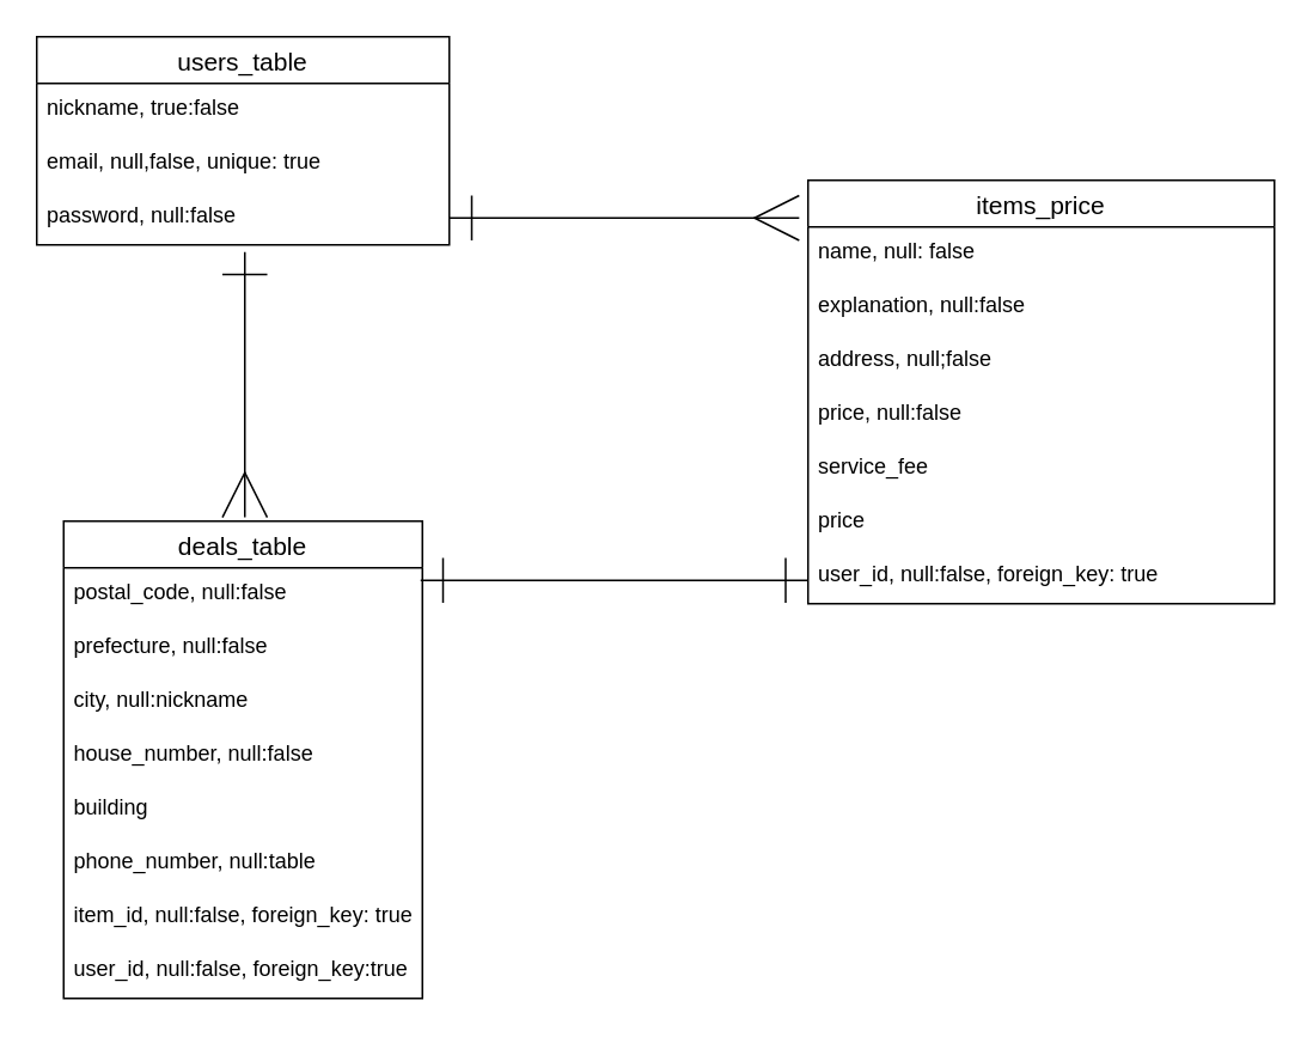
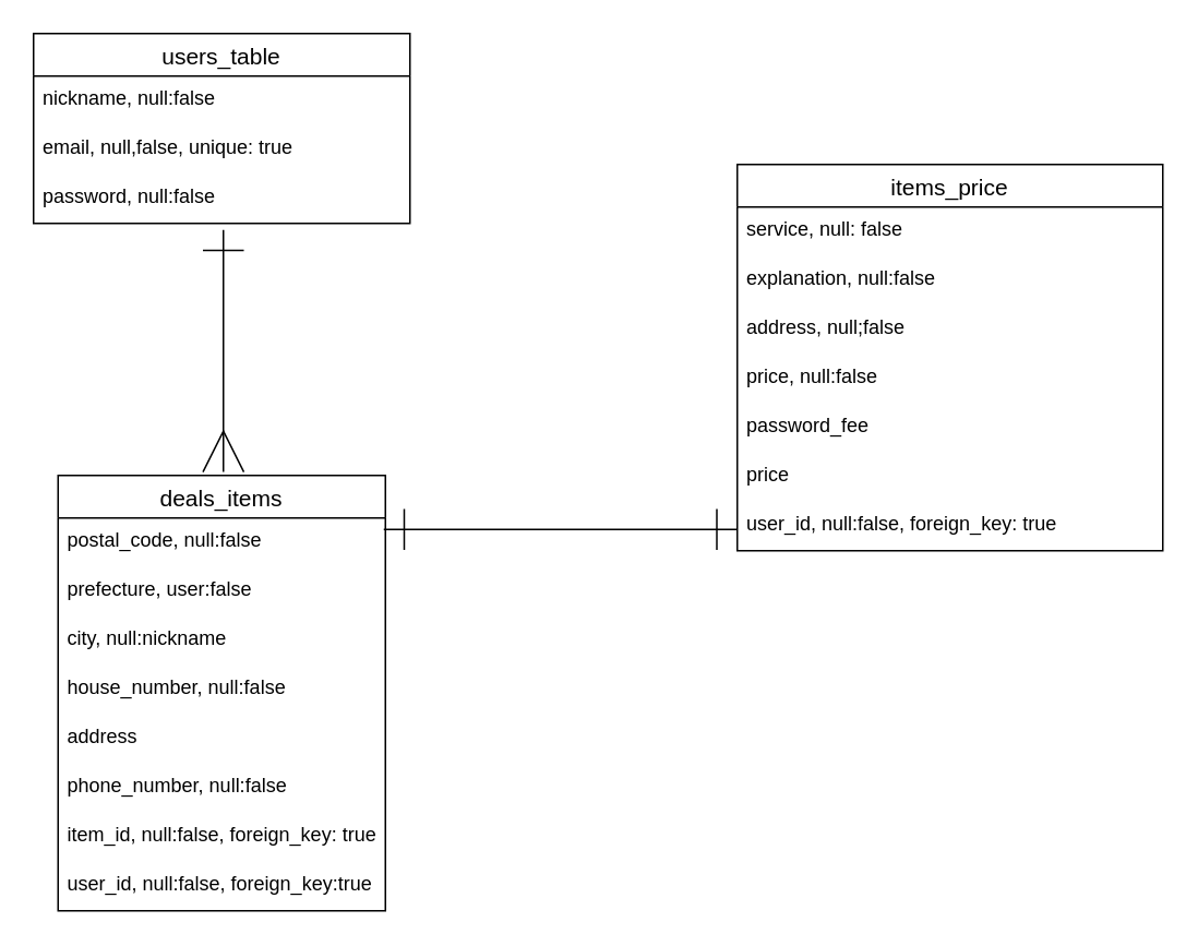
  <mxCell id="0" />
  <mxCell id="1" parent="0" />
  <mxCell id="2" value="users_table" style="swimlane;fontStyle=0;childLayout=stackLayout;horizontal=1;startSize=26;horizontalStack=0;resizeParent=1;resizeParentMax=0;resizeLast=0;collapsible=1;marginBottom=0;align=center;fontSize=14;labelBackgroundColor=default;" parent="1" vertex="1"><mxGeometry x="20" y="20" width="230" height="116" as="geometry"><mxRectangle x="10" y="240" width="50" height="26" as="alternateBounds" /></mxGeometry></mxCell>
- <mxCell id="3" value="nickname, true:false" style="text;strokeColor=none;fillColor=none;spacingLeft=4;spacingRight=4;overflow=hidden;rotatable=0;points=[[0,0.5],[1,0.5]];portConstraint=eastwest;fontSize=12;" parent="2" vertex="1"><mxGeometry y="26" width="230" height="30" as="geometry" /></mxCell>
+ <mxCell id="3" value="nickname, null:false" style="text;strokeColor=none;fillColor=none;spacingLeft=4;spacingRight=4;overflow=hidden;rotatable=0;points=[[0,0.5],[1,0.5]];portConstraint=eastwest;fontSize=12;" parent="2" vertex="1"><mxGeometry y="26" width="230" height="30" as="geometry" /></mxCell>
  <mxCell id="4" value="email, null,false, unique: true" style="text;strokeColor=none;fillColor=none;spacingLeft=4;spacingRight=4;overflow=hidden;rotatable=0;points=[[0,0.5],[1,0.5]];portConstraint=eastwest;fontSize=12;" parent="2" vertex="1"><mxGeometry y="56" width="230" height="30" as="geometry" /></mxCell>
  <mxCell id="5" value="password, null:false" style="text;strokeColor=none;fillColor=none;spacingLeft=4;spacingRight=4;overflow=hidden;rotatable=0;points=[[0,0.5],[1,0.5]];portConstraint=eastwest;fontSize=12;" parent="2" vertex="1"><mxGeometry y="86" width="230" height="30" as="geometry" /></mxCell>
  <mxCell id="6" value="items_price" style="swimlane;fontStyle=0;childLayout=stackLayout;horizontal=1;startSize=26;horizontalStack=0;resizeParent=1;resizeParentMax=0;resizeLast=0;collapsible=1;marginBottom=0;align=center;fontSize=14;labelBackgroundColor=default;" parent="1" vertex="1"><mxGeometry x="450" y="100" width="260" height="236" as="geometry" /></mxCell>
- <mxCell id="7" value="name, null: false" style="text;strokeColor=none;fillColor=none;spacingLeft=4;spacingRight=4;overflow=hidden;rotatable=0;points=[[0,0.5],[1,0.5]];portConstraint=eastwest;fontSize=12;labelBackgroundColor=default;" parent="6" vertex="1"><mxGeometry y="26" width="260" height="30" as="geometry" /></mxCell>
+ <mxCell id="7" value="service, null: false" style="text;strokeColor=none;fillColor=none;spacingLeft=4;spacingRight=4;overflow=hidden;rotatable=0;points=[[0,0.5],[1,0.5]];portConstraint=eastwest;fontSize=12;labelBackgroundColor=default;" parent="6" vertex="1"><mxGeometry y="26" width="260" height="30" as="geometry" /></mxCell>
  <mxCell id="8" value="explanation, null:false" style="text;strokeColor=none;fillColor=none;spacingLeft=4;spacingRight=4;overflow=hidden;rotatable=0;points=[[0,0.5],[1,0.5]];portConstraint=eastwest;fontSize=12;labelBackgroundColor=default;" parent="6" vertex="1"><mxGeometry y="56" width="260" height="30" as="geometry" /></mxCell>
  <mxCell id="9" value="address, null;false" style="text;strokeColor=none;fillColor=none;spacingLeft=4;spacingRight=4;overflow=hidden;rotatable=0;points=[[0,0.5],[1,0.5]];portConstraint=eastwest;fontSize=12;labelBackgroundColor=default;" parent="6" vertex="1"><mxGeometry y="86" width="260" height="30" as="geometry" /></mxCell>
  <mxCell id="10" value="price, null:false" style="text;strokeColor=none;fillColor=none;spacingLeft=4;spacingRight=4;overflow=hidden;rotatable=0;points=[[0,0.5],[1,0.5]];portConstraint=eastwest;fontSize=12;labelBackgroundColor=default;" parent="6" vertex="1"><mxGeometry y="116" width="260" height="30" as="geometry" /></mxCell>
- <mxCell id="11" value="service_fee" style="text;strokeColor=none;fillColor=none;spacingLeft=4;spacingRight=4;overflow=hidden;rotatable=0;points=[[0,0.5],[1,0.5]];portConstraint=eastwest;fontSize=12;labelBackgroundColor=default;" parent="6" vertex="1"><mxGeometry y="146" width="260" height="30" as="geometry" /></mxCell>
+ <mxCell id="11" value="password_fee" style="text;strokeColor=none;fillColor=none;spacingLeft=4;spacingRight=4;overflow=hidden;rotatable=0;points=[[0,0.5],[1,0.5]];portConstraint=eastwest;fontSize=12;labelBackgroundColor=default;" parent="6" vertex="1"><mxGeometry y="146" width="260" height="30" as="geometry" /></mxCell>
  <mxCell id="12" value="price" style="text;strokeColor=none;fillColor=none;spacingLeft=4;spacingRight=4;overflow=hidden;rotatable=0;points=[[0,0.5],[1,0.5]];portConstraint=eastwest;fontSize=12;labelBackgroundColor=default;" parent="6" vertex="1"><mxGeometry y="176" width="260" height="30" as="geometry" /></mxCell>
  <mxCell id="13" value="user_id, null:false, foreign_key: true" style="text;strokeColor=none;fillColor=none;spacingLeft=4;spacingRight=4;overflow=hidden;rotatable=0;points=[[0,0.5],[1,0.5]];portConstraint=eastwest;fontSize=12;labelBackgroundColor=default;" vertex="1" parent="6"><mxGeometry y="206" width="260" height="30" as="geometry" /></mxCell>
- <mxCell id="14" value="deals_table" style="swimlane;fontStyle=0;childLayout=stackLayout;horizontal=1;startSize=26;horizontalStack=0;resizeParent=1;resizeParentMax=0;resizeLast=0;collapsible=1;marginBottom=0;align=center;fontSize=14;" vertex="1" parent="1"><mxGeometry x="35" y="290" width="200" height="266" as="geometry" /></mxCell>
+ <mxCell id="14" value="deals_items" style="swimlane;fontStyle=0;childLayout=stackLayout;horizontal=1;startSize=26;horizontalStack=0;resizeParent=1;resizeParentMax=0;resizeLast=0;collapsible=1;marginBottom=0;align=center;fontSize=14;" vertex="1" parent="1"><mxGeometry x="35" y="290" width="200" height="266" as="geometry" /></mxCell>
  <mxCell id="15" value="postal_code, null:false" style="text;strokeColor=none;fillColor=none;spacingLeft=4;spacingRight=4;overflow=hidden;rotatable=0;points=[[0,0.5],[1,0.5]];portConstraint=eastwest;fontSize=12;" vertex="1" parent="14"><mxGeometry y="26" width="200" height="30" as="geometry" /></mxCell>
- <mxCell id="16" value="prefecture, null:false" style="text;strokeColor=none;fillColor=none;spacingLeft=4;spacingRight=4;overflow=hidden;rotatable=0;points=[[0,0.5],[1,0.5]];portConstraint=eastwest;fontSize=12;" vertex="1" parent="14"><mxGeometry y="56" width="200" height="30" as="geometry" /></mxCell>
+ <mxCell id="16" value="prefecture, user:false" style="text;strokeColor=none;fillColor=none;spacingLeft=4;spacingRight=4;overflow=hidden;rotatable=0;points=[[0,0.5],[1,0.5]];portConstraint=eastwest;fontSize=12;" vertex="1" parent="14"><mxGeometry y="56" width="200" height="30" as="geometry" /></mxCell>
  <mxCell id="17" value="city, null:nickname" style="text;strokeColor=none;fillColor=none;spacingLeft=4;spacingRight=4;overflow=hidden;rotatable=0;points=[[0,0.5],[1,0.5]];portConstraint=eastwest;fontSize=12;" vertex="1" parent="14"><mxGeometry y="86" width="200" height="30" as="geometry" /></mxCell>
  <mxCell id="18" value="house_number, null:false" style="text;strokeColor=none;fillColor=none;spacingLeft=4;spacingRight=4;overflow=hidden;rotatable=0;points=[[0,0.5],[1,0.5]];portConstraint=eastwest;fontSize=12;" vertex="1" parent="14"><mxGeometry y="116" width="200" height="30" as="geometry" /></mxCell>
- <mxCell id="19" value="building" style="text;strokeColor=none;fillColor=none;spacingLeft=4;spacingRight=4;overflow=hidden;rotatable=0;points=[[0,0.5],[1,0.5]];portConstraint=eastwest;fontSize=12;" vertex="1" parent="14"><mxGeometry y="146" width="200" height="30" as="geometry" /></mxCell>
- <mxCell id="20" value="phone_number, null:table" style="text;strokeColor=none;fillColor=none;spacingLeft=4;spacingRight=4;overflow=hidden;rotatable=0;points=[[0,0.5],[1,0.5]];portConstraint=eastwest;fontSize=12;" vertex="1" parent="14"><mxGeometry y="176" width="200" height="30" as="geometry" /></mxCell>
+ <mxCell id="19" value="address" style="text;strokeColor=none;fillColor=none;spacingLeft=4;spacingRight=4;overflow=hidden;rotatable=0;points=[[0,0.5],[1,0.5]];portConstraint=eastwest;fontSize=12;" vertex="1" parent="14"><mxGeometry y="146" width="200" height="30" as="geometry" /></mxCell>
+ <mxCell id="20" value="phone_number, null:false" style="text;strokeColor=none;fillColor=none;spacingLeft=4;spacingRight=4;overflow=hidden;rotatable=0;points=[[0,0.5],[1,0.5]];portConstraint=eastwest;fontSize=12;" vertex="1" parent="14"><mxGeometry y="176" width="200" height="30" as="geometry" /></mxCell>
  <mxCell id="21" value="item_id, null:false, foreign_key: true" style="text;strokeColor=none;fillColor=none;spacingLeft=4;spacingRight=4;overflow=hidden;rotatable=0;points=[[0,0.5],[1,0.5]];portConstraint=eastwest;fontSize=12;" vertex="1" parent="14"><mxGeometry y="206" width="200" height="30" as="geometry" /></mxCell>
  <mxCell id="22" value="user_id, null:false, foreign_key:true" style="text;strokeColor=none;fillColor=none;spacingLeft=4;spacingRight=4;overflow=hidden;rotatable=0;points=[[0,0.5],[1,0.5]];portConstraint=eastwest;fontSize=12;" vertex="1" parent="14"><mxGeometry y="236" width="200" height="30" as="geometry" /></mxCell>
- <mxCell id="23" style="edgeStyle=none;html=1;exitX=1;exitY=0.5;exitDx=0;exitDy=0;entryX=-0.019;entryY=0.089;entryDx=0;entryDy=0;entryPerimeter=0;fontSize=20;endSize=23;rounded=0;endArrow=ERmany;endFill=0;startArrow=ERone;startFill=0;strokeWidth=1;startSize=23;" edge="1" parent="1" source="5" target="6"><mxGeometry relative="1" as="geometry" /></mxCell>
  <mxCell id="24" style="edgeStyle=none;rounded=0;html=1;exitX=0;exitY=0.5;exitDx=0;exitDy=0;fontSize=20;startArrow=ERone;startFill=0;endArrow=ERone;endFill=0;endSize=23;entryX=0.995;entryY=0.233;entryDx=0;entryDy=0;entryPerimeter=0;startSize=23;" edge="1" parent="1" target="15"><mxGeometry relative="1" as="geometry"><mxPoint x="238" y="321" as="targetPoint" /><mxPoint x="450" y="323" as="sourcePoint" /></mxGeometry></mxCell>
  <mxCell id="25" style="edgeStyle=none;rounded=0;html=1;entryX=0.09;entryY=-0.008;entryDx=0;entryDy=0;entryPerimeter=0;fontSize=20;startArrow=ERone;startFill=0;endArrow=ERmany;endFill=0;startSize=23;endSize=23;strokeWidth=1;" edge="1" parent="1"><mxGeometry relative="1" as="geometry"><mxPoint x="136" y="140" as="sourcePoint" /><mxPoint x="136" y="287.872" as="targetPoint" /><Array as="points"><mxPoint x="136" y="210" /></Array></mxGeometry></mxCell>
